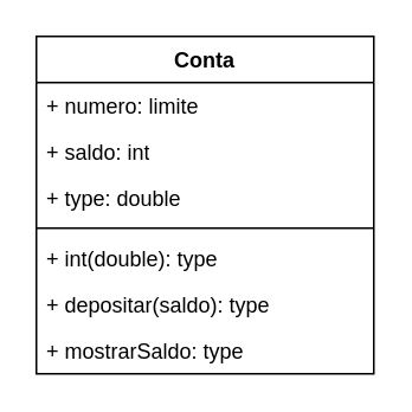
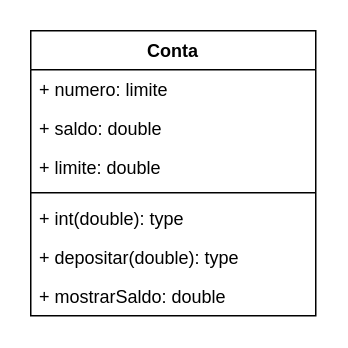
  <mxCell id="0" />
  <mxCell id="1" parent="0" />
  <mxCell id="2" value="Conta" style="swimlane;fontStyle=1;align=center;verticalAlign=top;childLayout=stackLayout;horizontal=1;startSize=26;horizontalStack=0;resizeParent=1;resizeParentMax=0;resizeLast=0;collapsible=1;marginBottom=0;whiteSpace=wrap;html=1;" vertex="1" parent="1"><mxGeometry x="20" y="20" width="190" height="190" as="geometry" /></mxCell>
  <mxCell id="3" value="+ numero: limite" style="text;strokeColor=none;fillColor=none;align=left;verticalAlign=top;spacingLeft=4;spacingRight=4;overflow=hidden;rotatable=0;points=[[0,0.5],[1,0.5]];portConstraint=eastwest;whiteSpace=wrap;html=1;" vertex="1" parent="2"><mxGeometry y="26" width="190" height="26" as="geometry" /></mxCell>
- <mxCell id="4" value="+ saldo: int&lt;br&gt;" style="text;strokeColor=none;fillColor=none;align=left;verticalAlign=top;spacingLeft=4;spacingRight=4;overflow=hidden;rotatable=0;points=[[0,0.5],[1,0.5]];portConstraint=eastwest;whiteSpace=wrap;html=1;" vertex="1" parent="2"><mxGeometry y="52" width="190" height="26" as="geometry" /></mxCell>
- <mxCell id="5" value="+ type: double" style="text;strokeColor=none;fillColor=none;align=left;verticalAlign=top;spacingLeft=4;spacingRight=4;overflow=hidden;rotatable=0;points=[[0,0.5],[1,0.5]];portConstraint=eastwest;whiteSpace=wrap;html=1;" vertex="1" parent="2"><mxGeometry y="78" width="190" height="26" as="geometry" /></mxCell>
+ <mxCell id="4" value="+ saldo: double&lt;br&gt;" style="text;strokeColor=none;fillColor=none;align=left;verticalAlign=top;spacingLeft=4;spacingRight=4;overflow=hidden;rotatable=0;points=[[0,0.5],[1,0.5]];portConstraint=eastwest;whiteSpace=wrap;html=1;" vertex="1" parent="2"><mxGeometry y="52" width="190" height="26" as="geometry" /></mxCell>
+ <mxCell id="5" value="+ limite: double" style="text;strokeColor=none;fillColor=none;align=left;verticalAlign=top;spacingLeft=4;spacingRight=4;overflow=hidden;rotatable=0;points=[[0,0.5],[1,0.5]];portConstraint=eastwest;whiteSpace=wrap;html=1;" vertex="1" parent="2"><mxGeometry y="78" width="190" height="26" as="geometry" /></mxCell>
  <mxCell id="6" value="" style="line;strokeWidth=1;fillColor=none;align=left;verticalAlign=middle;spacingTop=-1;spacingLeft=3;spacingRight=3;rotatable=0;labelPosition=right;points=[];portConstraint=eastwest;strokeColor=inherit;" vertex="1" parent="2"><mxGeometry y="104" width="190" height="8" as="geometry" /></mxCell>
  <mxCell id="7" value="+ int(double): type" style="text;strokeColor=none;fillColor=none;align=left;verticalAlign=top;spacingLeft=4;spacingRight=4;overflow=hidden;rotatable=0;points=[[0,0.5],[1,0.5]];portConstraint=eastwest;whiteSpace=wrap;html=1;" vertex="1" parent="2"><mxGeometry y="112" width="190" height="26" as="geometry" /></mxCell>
- <mxCell id="8" value="+ depositar(saldo): type" style="text;strokeColor=none;fillColor=none;align=left;verticalAlign=top;spacingLeft=4;spacingRight=4;overflow=hidden;rotatable=0;points=[[0,0.5],[1,0.5]];portConstraint=eastwest;whiteSpace=wrap;html=1;" vertex="1" parent="2"><mxGeometry y="138" width="190" height="26" as="geometry" /></mxCell>
- <mxCell id="9" value="+ mostrarSaldo: type" style="text;strokeColor=none;fillColor=none;align=left;verticalAlign=top;spacingLeft=4;spacingRight=4;overflow=hidden;rotatable=0;points=[[0,0.5],[1,0.5]];portConstraint=eastwest;whiteSpace=wrap;html=1;" vertex="1" parent="2"><mxGeometry y="164" width="190" height="26" as="geometry" /></mxCell>
+ <mxCell id="8" value="+ depositar(double): type" style="text;strokeColor=none;fillColor=none;align=left;verticalAlign=top;spacingLeft=4;spacingRight=4;overflow=hidden;rotatable=0;points=[[0,0.5],[1,0.5]];portConstraint=eastwest;whiteSpace=wrap;html=1;" vertex="1" parent="2"><mxGeometry y="138" width="190" height="26" as="geometry" /></mxCell>
+ <mxCell id="9" value="+ mostrarSaldo: double" style="text;strokeColor=none;fillColor=none;align=left;verticalAlign=top;spacingLeft=4;spacingRight=4;overflow=hidden;rotatable=0;points=[[0,0.5],[1,0.5]];portConstraint=eastwest;whiteSpace=wrap;html=1;" vertex="1" parent="2"><mxGeometry y="164" width="190" height="26" as="geometry" /></mxCell>
